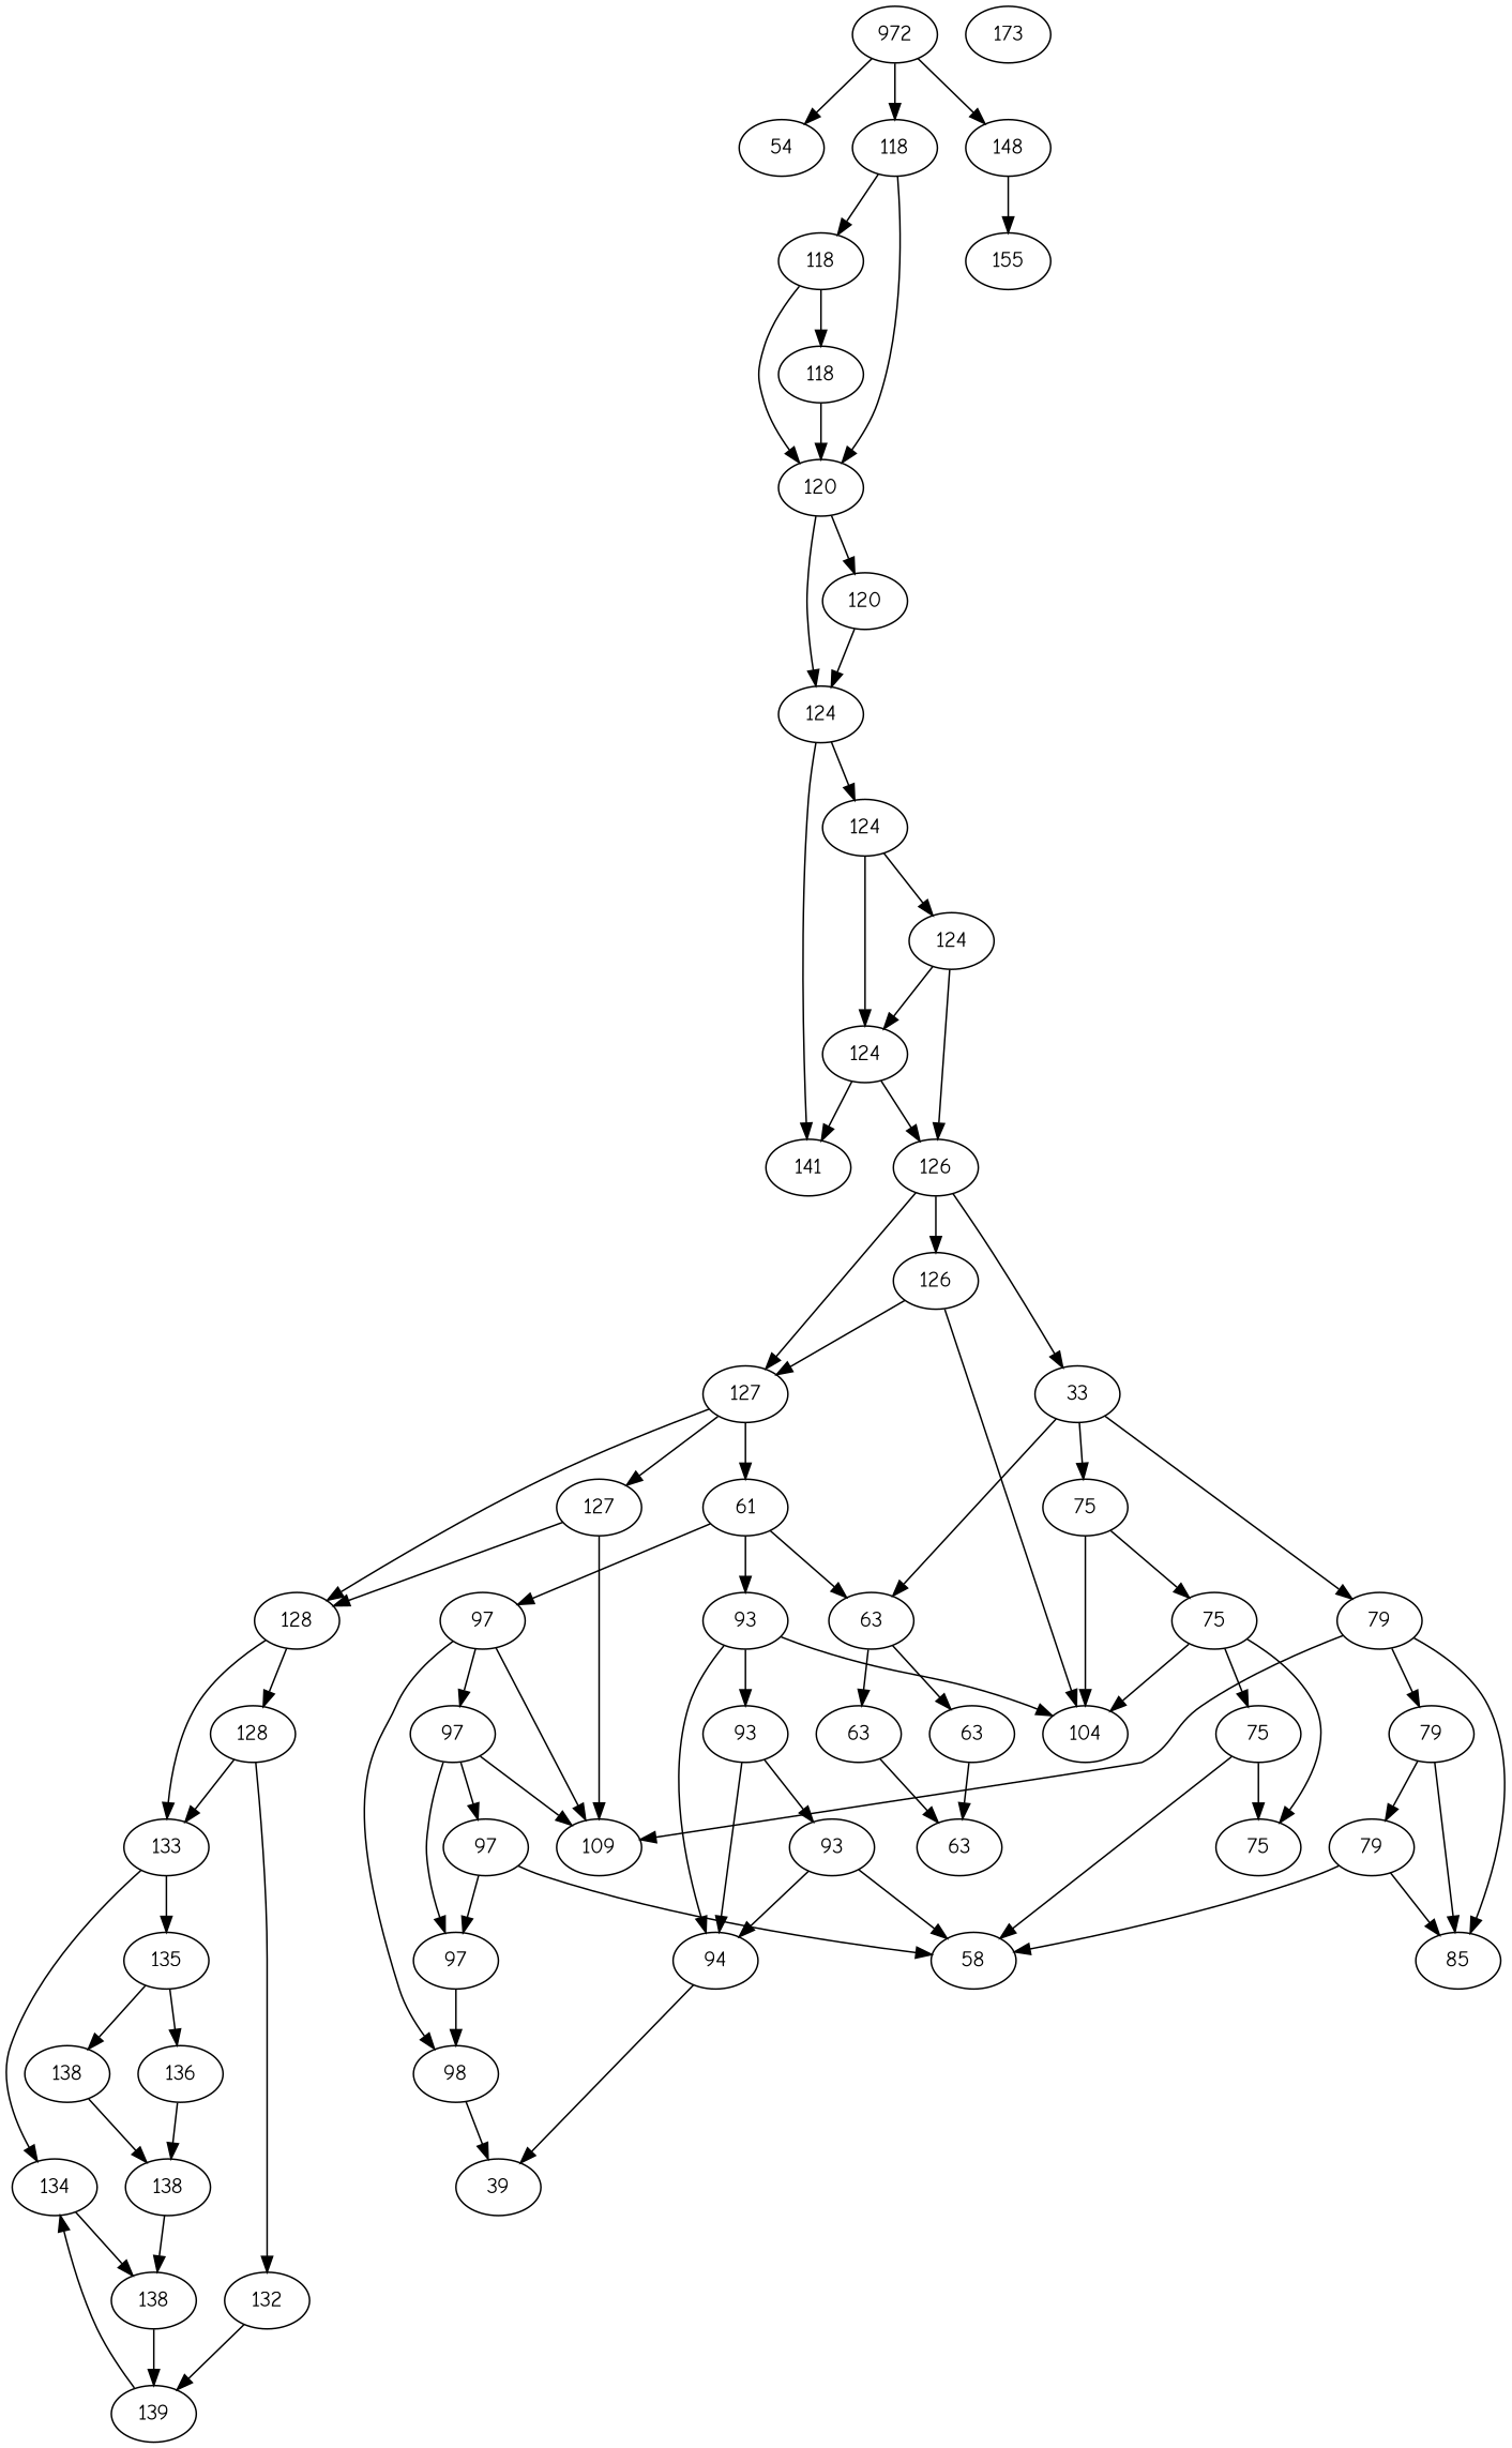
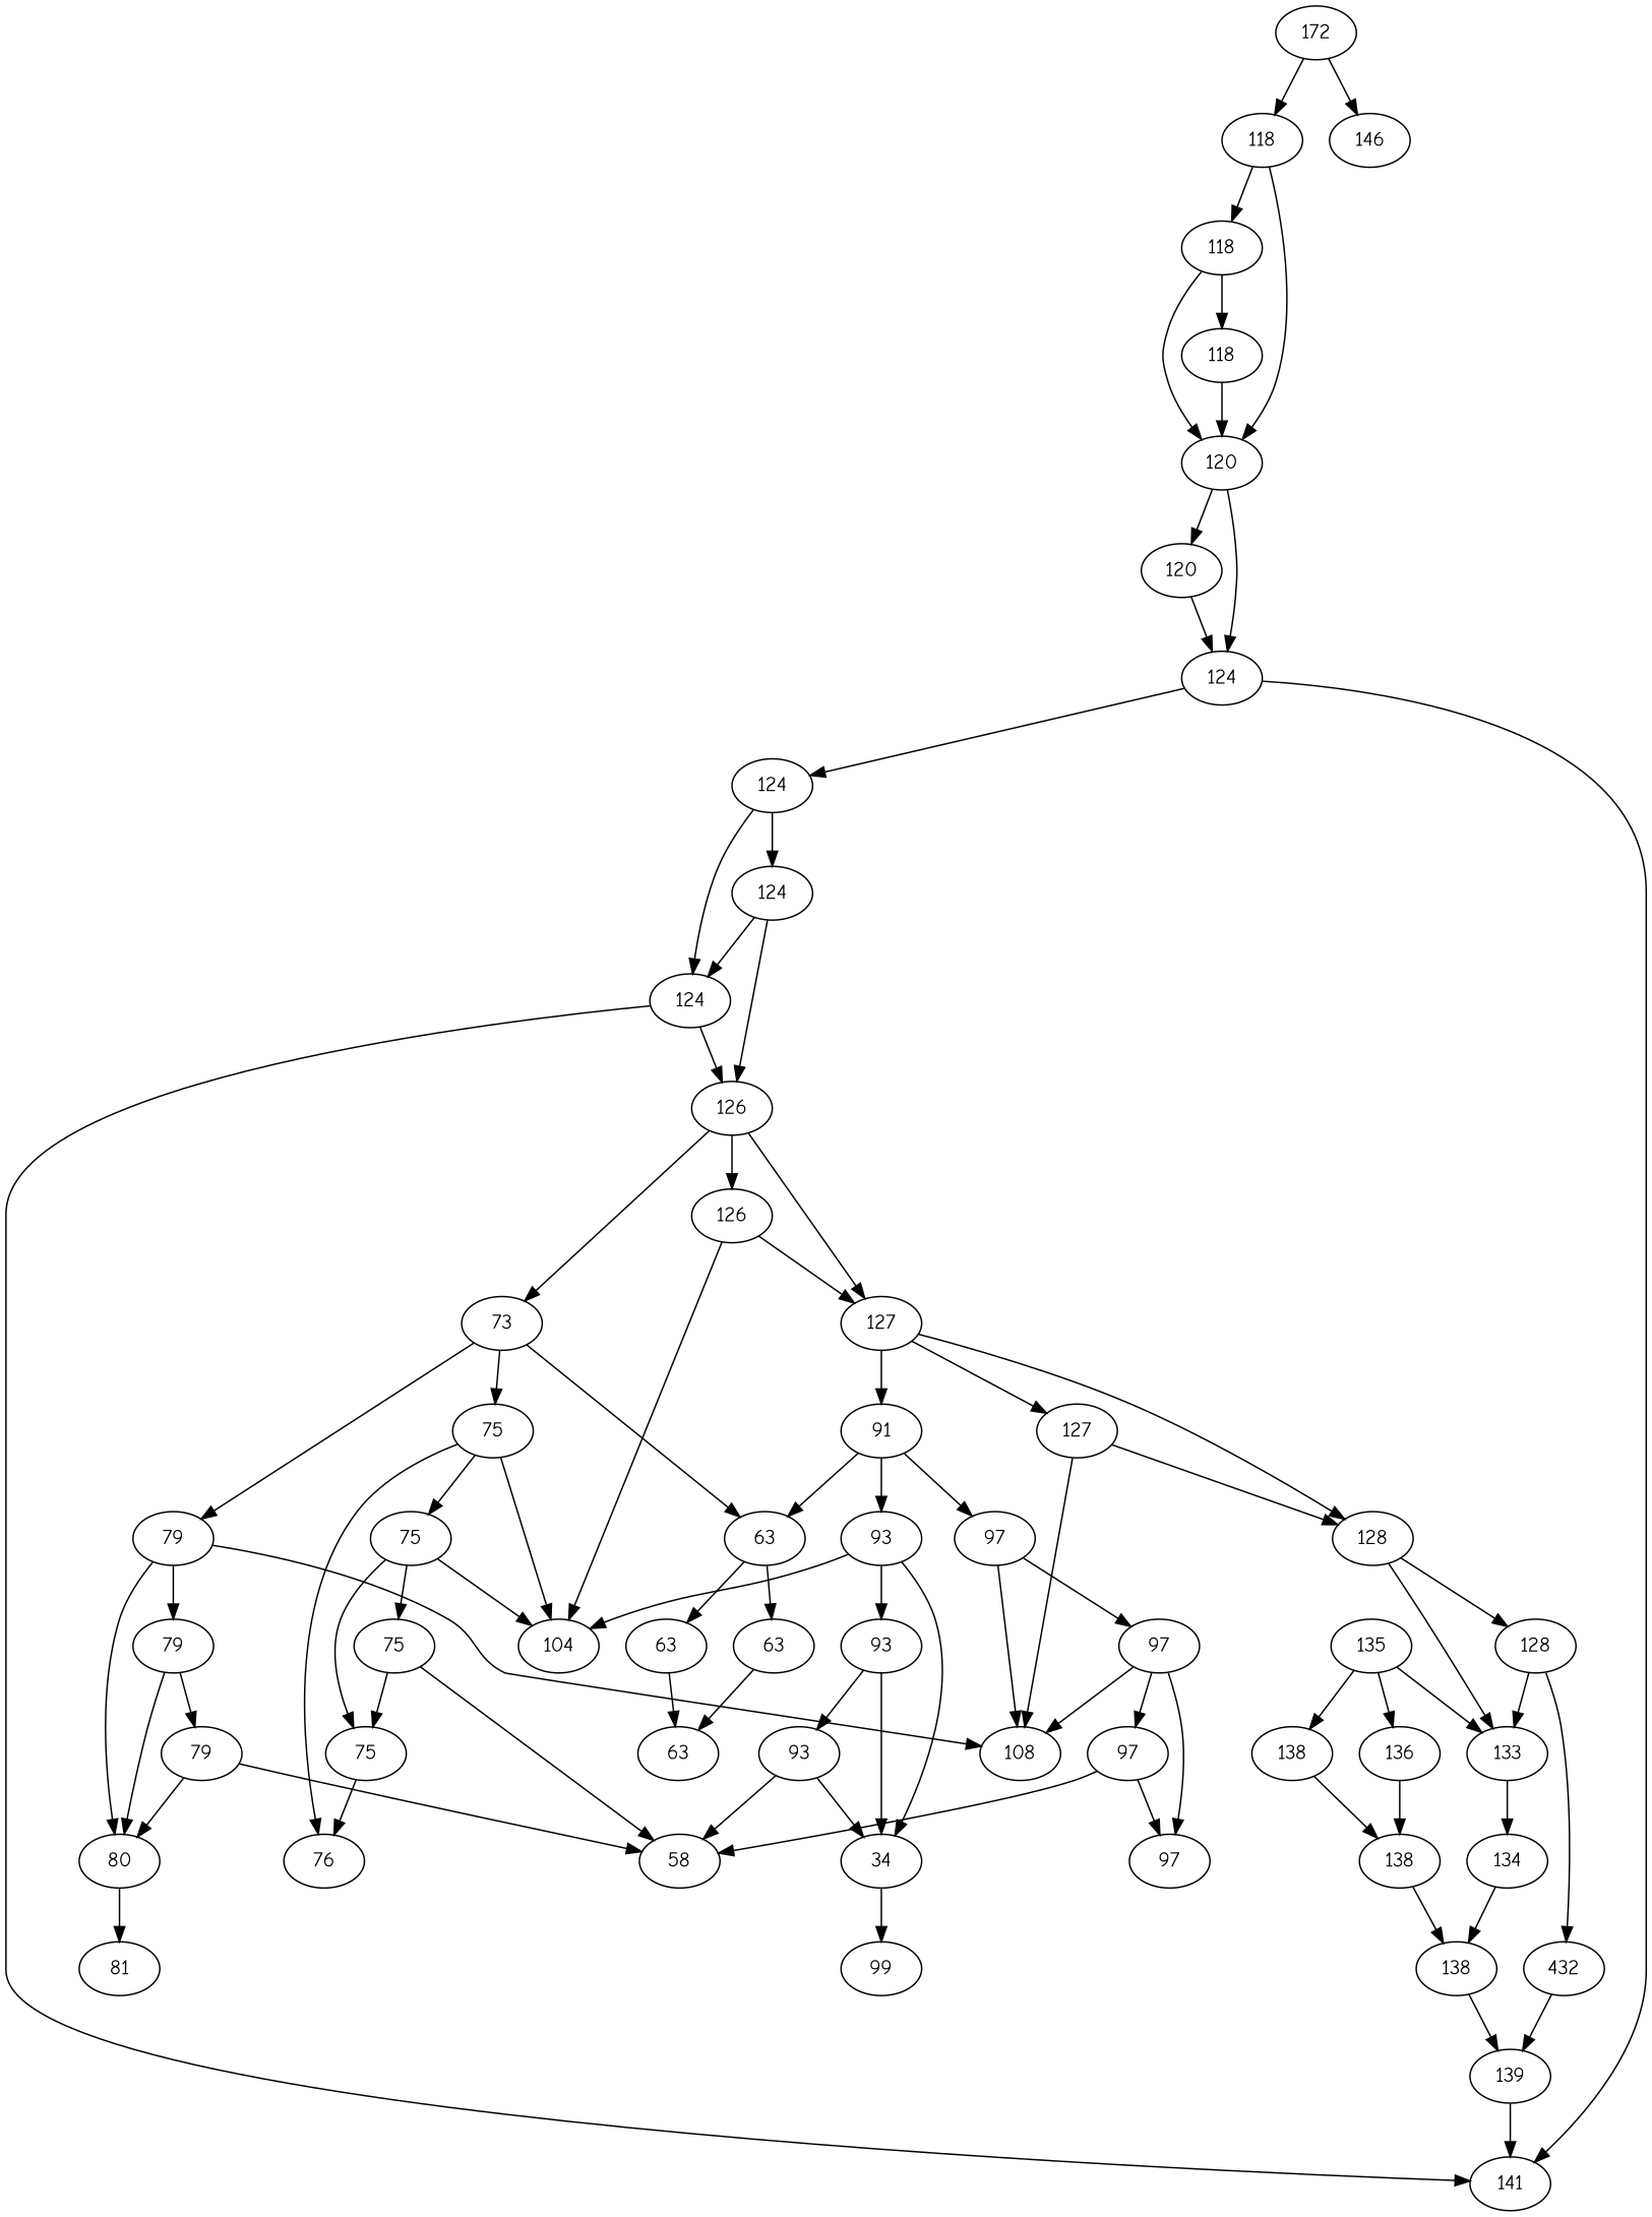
  digraph {
    fontname="Comic Neue"
    node [fontname="Comic Neue"]
    edge [fontname="Comic Neue"]
-   n1 [label=54]
    n2 [label=58]
    n3 [label=63]
    n4 [label=63]
    n5 [label=63]
    n6 [label=63]
-   n7 [label=33]
+   n7 [label=73]
    n8 [label=75]
    n9 [label=79]
    n10 [label=75]
+   n11 [label=76]
    n12 [label=104]
    n13 [label=79]
-   n14 [label=85]
-   n15 [label=109]
+   n14 [label=80]
+   n15 [label=108]
    n16 [label=75]
    n17 [label=75]
+   n18 [label=81]
    n19 [label=79]
-   n20 [label=61]
+   n20 [label=91]
    n21 [label=93]
    n22 [label=97]
    n23 [label=93]
-   n24 [label=94]
+   n24 [label=34]
    n25 [label=97]
-   n26 [label=98]
    n27 [label=93]
-   n28 [label=39]
+   n28 [label=99]
    n29 [label=97]
    n30 [label=97]
    n31 [label=118]
    n32 [label=118]
    n33 [label=120]
    n34 [label=118]
    n35 [label=120]
    n36 [label=124]
    n37 [label=124]
    n38 [label=141]
    n39 [label=124]
    n40 [label=124]
    n41 [label=126]
    n42 [label=126]
    n43 [label=127]
    n44 [label=127]
    n45 [label=128]
    n46 [label=128]
    n47 [label=133]
-   n48 [label=132]
+   n48 [label=432]
    n49 [label=134]
    n50 [label=135]
    n51 [label=139]
    n52 [label=138]
    n53 [label=136]
    n54 [label=138]
    n55 [label=138]
-   n56 [label=148]
-   n57 [label=155]
-   n58 [label=972]
-   n59 [label=173]
+   n56 [label=146]
+   n58 [label=172]
    n3 -> n4
    n3 -> n5
    n4 -> n6
    n5 -> n6
    n7 -> n3
    n7 -> n8
    n7 -> n9
    n8 -> n10
+   n8 -> n11
    n8 -> n12
    n9 -> n13
    n9 -> n14
    n9 -> n15
    n10 -> n12
    n10 -> n16
    n10 -> n17
    n13 -> n14
    n13 -> n19
+   n14 -> n18
    n16 -> n2
    n16 -> n17
+   n17 -> n11
    n19 -> n2
    n19 -> n14
    n20 -> n3
    n20 -> n21
    n20 -> n22
    n21 -> n12
    n21 -> n23
    n21 -> n24
    n22 -> n15
    n22 -> n25
-   n22 -> n26
    n23 -> n24
    n23 -> n27
    n24 -> n28
    n25 -> n15
    n25 -> n29
    n25 -> n30
-   n26 -> n28
    n27 -> n2
    n27 -> n24
    n29 -> n2
    n29 -> n30
-   n30 -> n26
    n31 -> n32
    n31 -> n33
    n32 -> n33
    n32 -> n34
    n33 -> n35
    n33 -> n36
    n34 -> n33
    n35 -> n36
    n36 -> n37
    n36 -> n38
    n37 -> n39
    n37 -> n40
    n39 -> n40
    n39 -> n41
    n40 -> n38
    n40 -> n41
    n41 -> n7
    n41 -> n42
    n41 -> n43
    n42 -> n12
    n42 -> n43
    n43 -> n20
    n43 -> n44
    n43 -> n45
    n44 -> n15
    n44 -> n45
    n45 -> n46
    n45 -> n47
    n46 -> n47
    n46 -> n48
    n47 -> n49
-   n47 -> n50
+   n50 -> n47
    n48 -> n51
    n49 -> n52
    n50 -> n53
    n50 -> n54
-   n51 -> n49
+   n51 -> n38
    n52 -> n51
    n53 -> n55
    n54 -> n55
    n55 -> n52
-   n56 -> n57
-   n58 -> n1
    n58 -> n31
    n58 -> n56
  }
